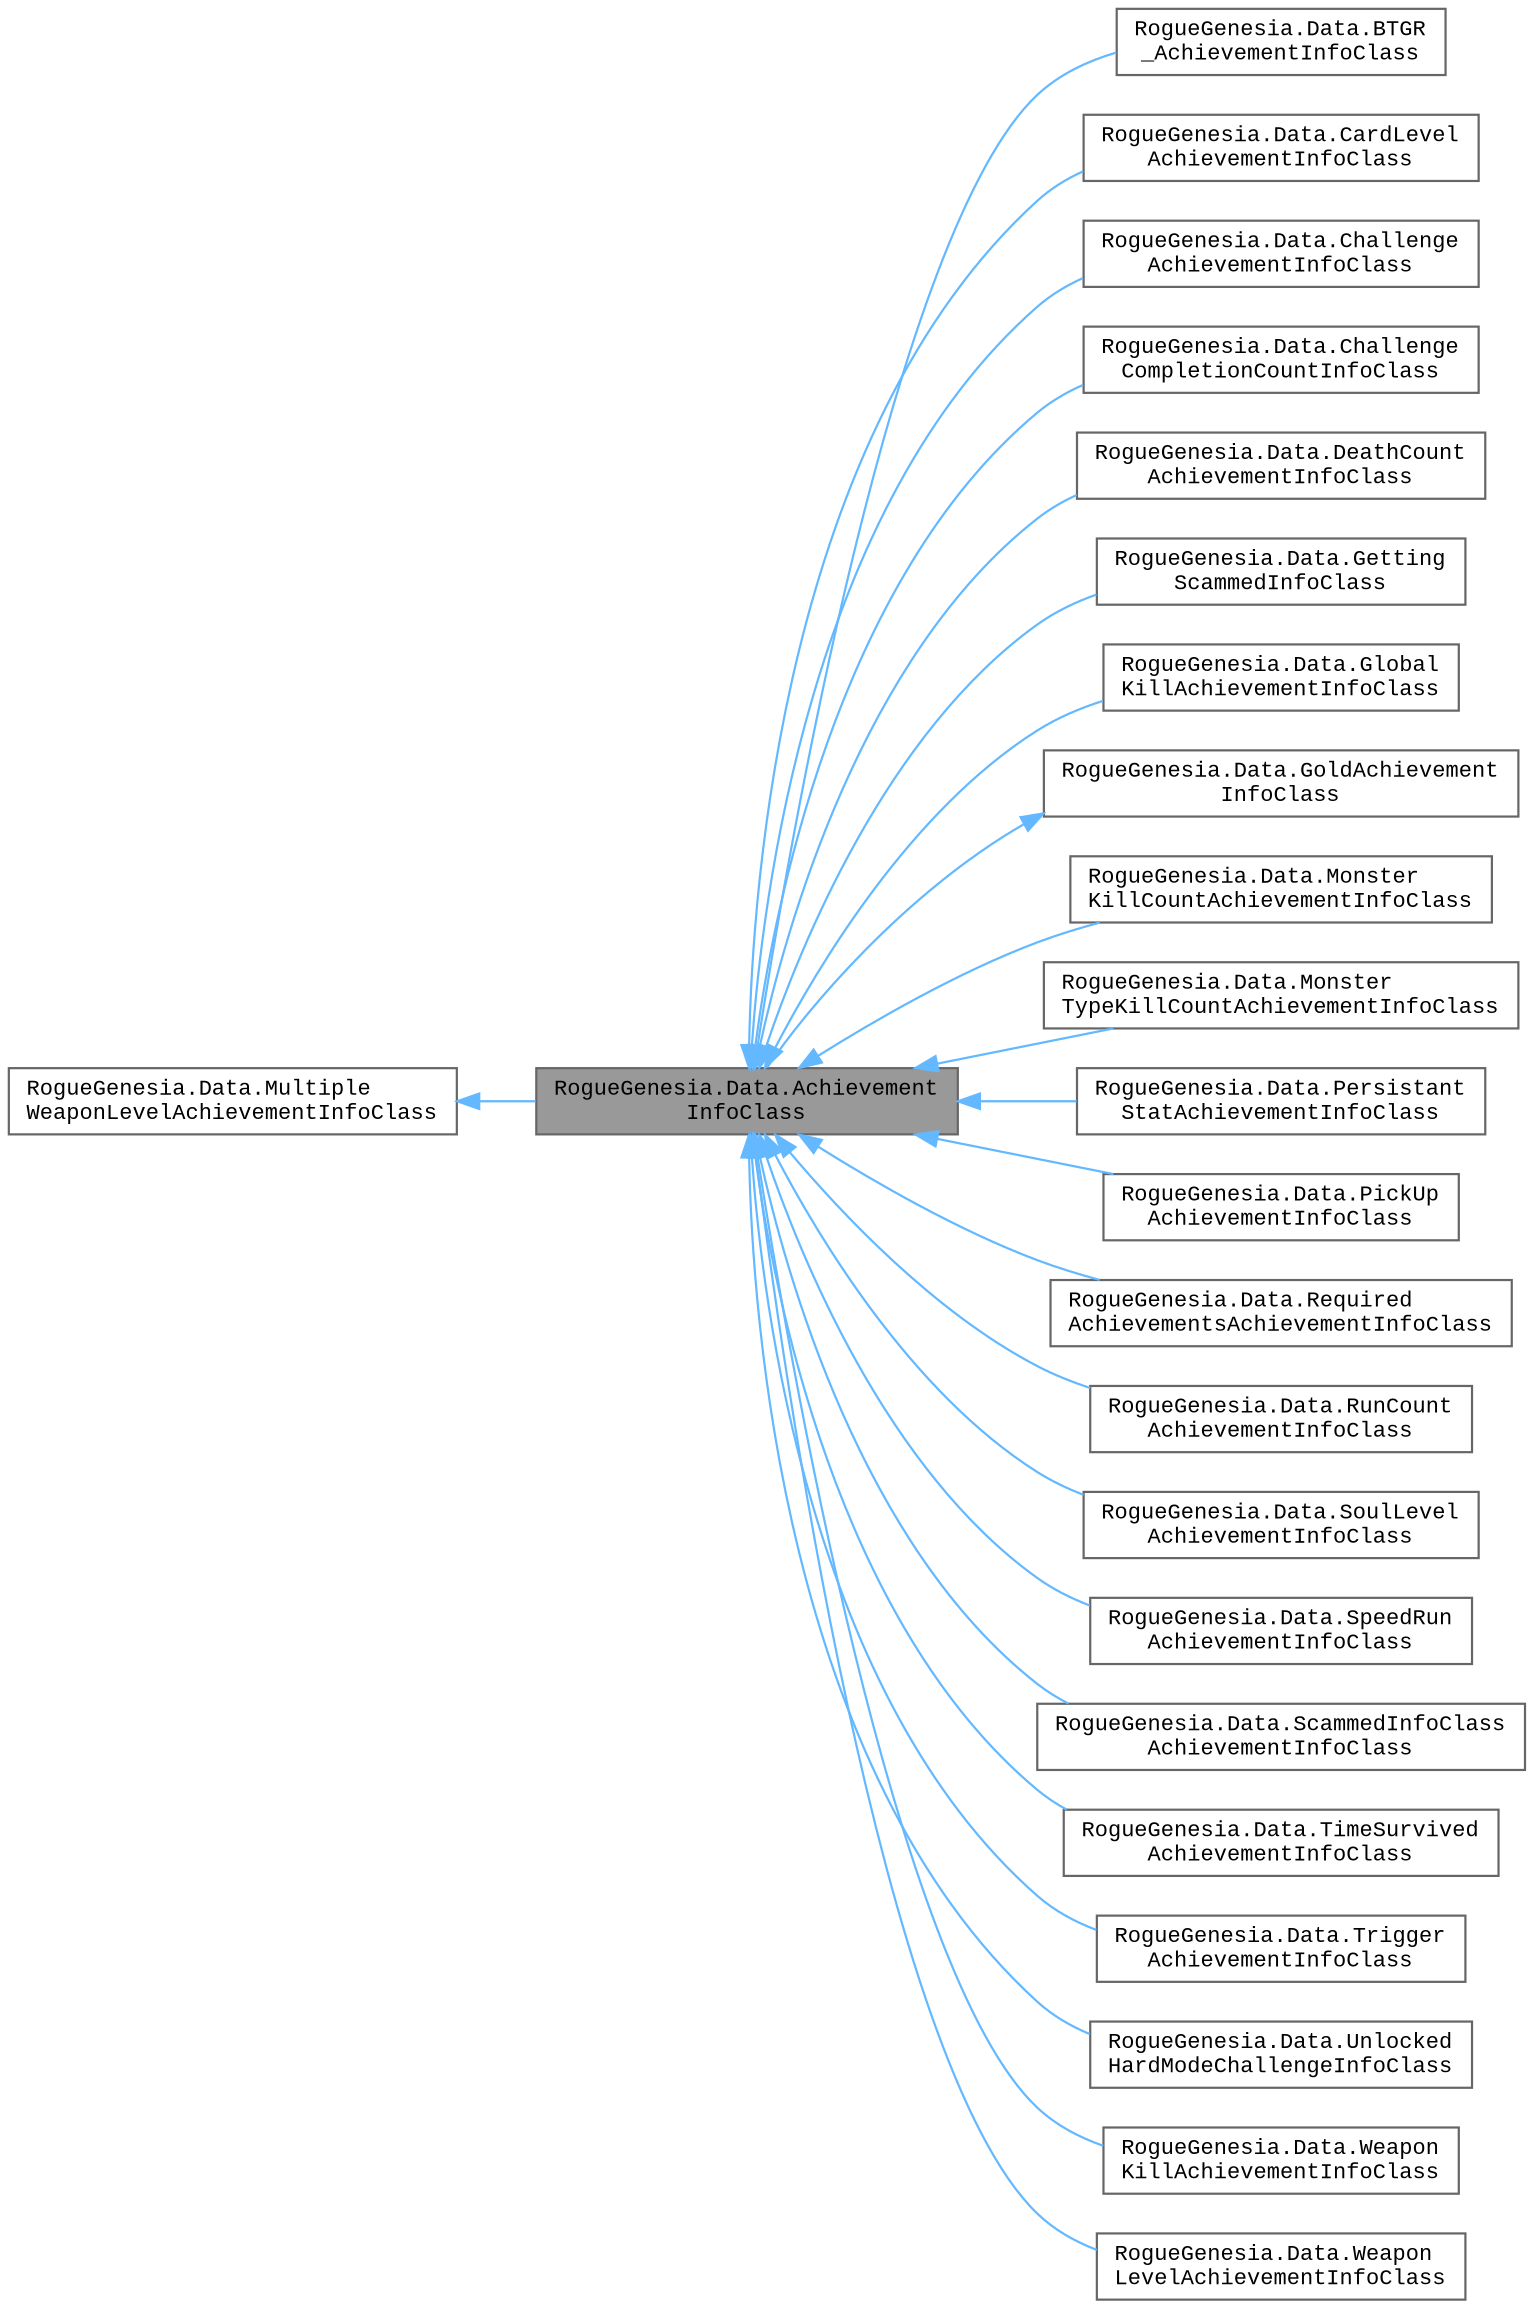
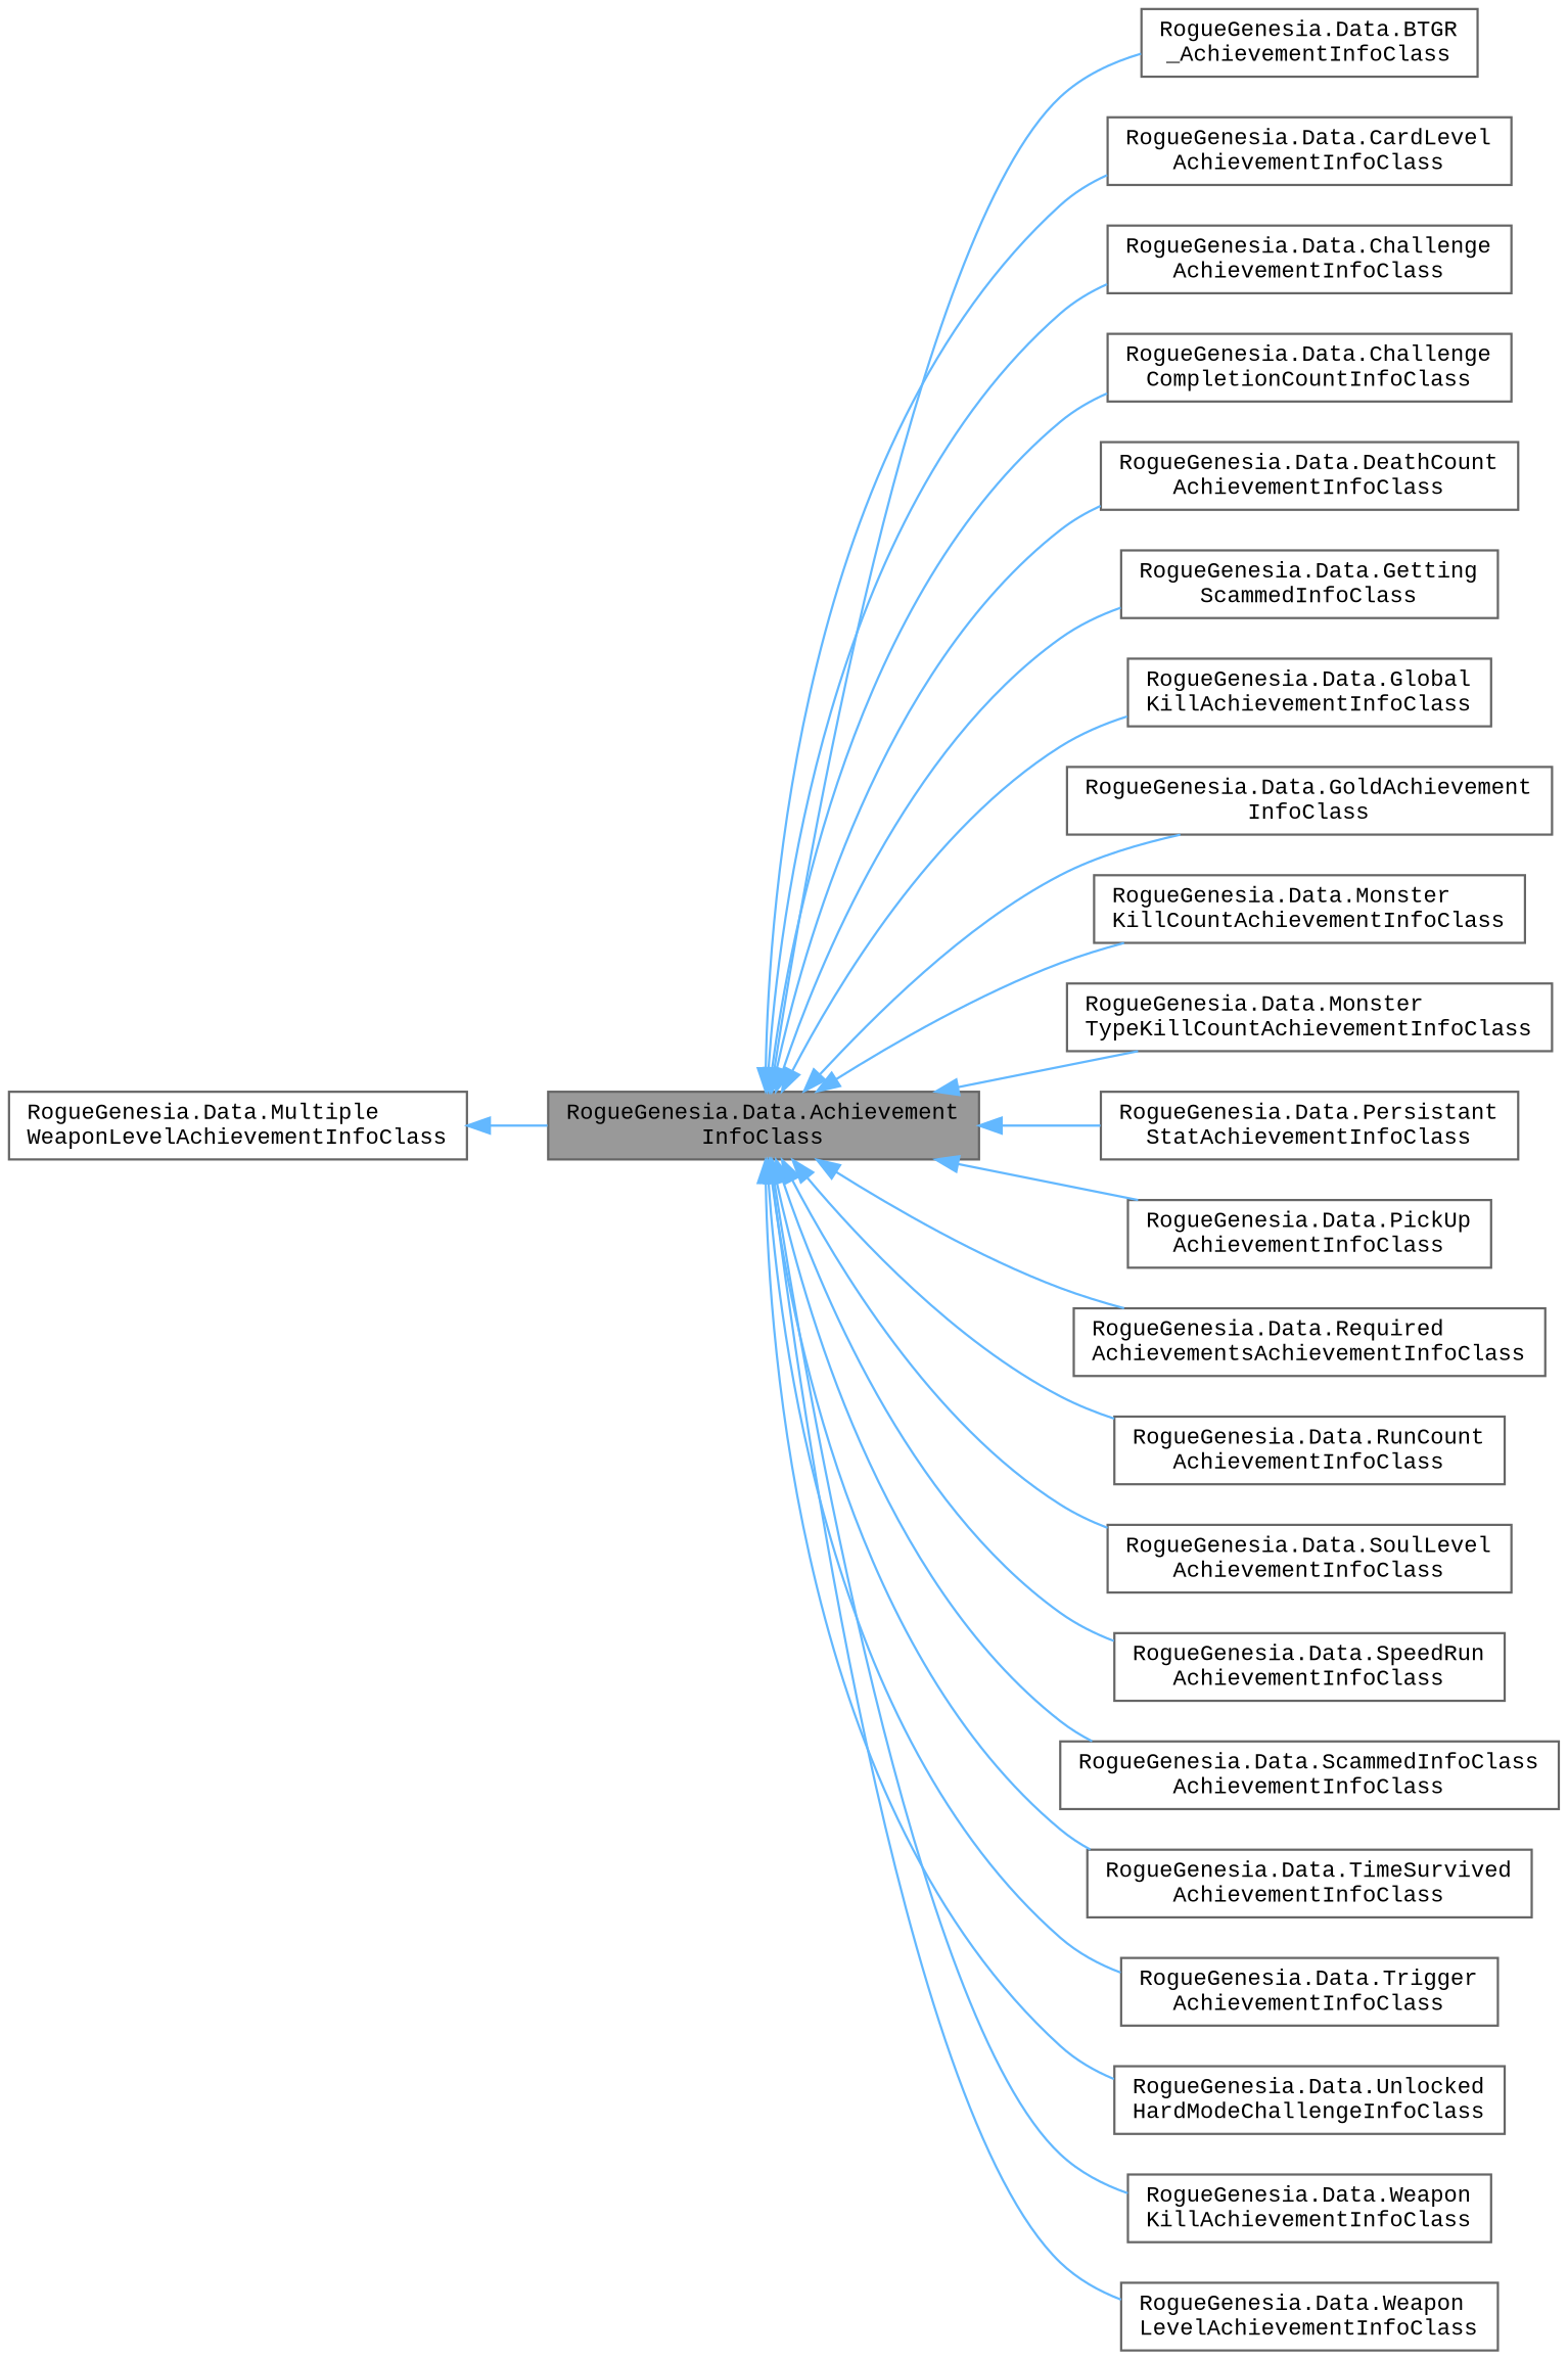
  digraph {
    fontname="Liberation Mono"
    rankdir=LR
    node [color=gray40 fillcolor=white fontname="Liberation Mono" fontsize=10 shape=box style=filled]
    edge [color=steelblue1 dir=back fontname="Liberation Mono" fontsize=10 labelfontname=Helvetica labelfontsize=10 style=solid]
    n1 [fillcolor=grey60 fontcolor=black height=0.2 label="RogueGenesia.Data.Achievement\lInfoClass" width=0.4]
    n2 [height=0.2 label="RogueGenesia.Data.BTGR\l_AchievementInfoClass" width=0.4]
    n3 [height=0.2 label="RogueGenesia.Data.CardLevel\lAchievementInfoClass" width=0.4]
    n4 [height=0.2 label="RogueGenesia.Data.Challenge\lAchievementInfoClass" width=0.4]
    n5 [height=0.2 label="RogueGenesia.Data.Challenge\lCompletionCountInfoClass" width=0.4]
    n6 [height=0.2 label="RogueGenesia.Data.DeathCount\lAchievementInfoClass" width=0.4]
    n7 [height=0.2 label="RogueGenesia.Data.Getting\lScammedInfoClass" width=0.4]
    n8 [height=0.2 label="RogueGenesia.Data.Global\lKillAchievementInfoClass" width=0.4]
    n9 [height=0.2 label="RogueGenesia.Data.GoldAchievement\lInfoClass" width=0.4]
    n10 [height=0.2 label="RogueGenesia.Data.Monster\lKillCountAchievementInfoClass" width=0.4]
    n11 [height=0.2 label="RogueGenesia.Data.Monster\lTypeKillCountAchievementInfoClass" width=0.4]
    n12 [height=0.2 label="RogueGenesia.Data.Persistant\lStatAchievementInfoClass" width=0.4]
    n13 [height=0.2 label="RogueGenesia.Data.PickUp\lAchievementInfoClass" width=0.4]
    n14 [height=0.2 label="RogueGenesia.Data.Required\lAchievementsAchievementInfoClass" width=0.4]
    n15 [height=0.2 label="RogueGenesia.Data.RunCount\lAchievementInfoClass" width=0.4]
    n16 [height=0.2 label="RogueGenesia.Data.SoulLevel\lAchievementInfoClass" width=0.4]
    n17 [height=0.2 label="RogueGenesia.Data.SpeedRun\lAchievementInfoClass" width=0.4]
    n18 [height=0.2 label="RogueGenesia.Data.ScammedInfoClass\lAchievementInfoClass" width=0.4]
    n19 [height=0.2 label="RogueGenesia.Data.TimeSurvived\lAchievementInfoClass" width=0.4]
    n20 [height=0.2 label="RogueGenesia.Data.Trigger\lAchievementInfoClass" width=0.4]
    n21 [height=0.2 label="RogueGenesia.Data.Unlocked\lHardModeChallengeInfoClass" width=0.4]
    n22 [height=0.2 label="RogueGenesia.Data.Weapon\lKillAchievementInfoClass" width=0.4]
    n23 [height=0.2 label="RogueGenesia.Data.Weapon\lLevelAchievementInfoClass" width=0.4]
    n24 [height=0.2 label="RogueGenesia.Data.Multiple\lWeaponLevelAchievementInfoClass" width=0.4]
    n1 -> n2
    n1 -> n3
    n1 -> n4
    n1 -> n5
    n1 -> n6
    n1 -> n7
    n1 -> n8
-   n9 -> n1
+   n1 -> n9
    n1 -> n10
    n1 -> n11
    n1 -> n12
    n1 -> n13
    n1 -> n14
    n1 -> n15
    n1 -> n16
    n1 -> n17
    n1 -> n18
    n1 -> n19
    n1 -> n20
    n1 -> n21
    n1 -> n22
    n1 -> n23
    n24 -> n1
  }
